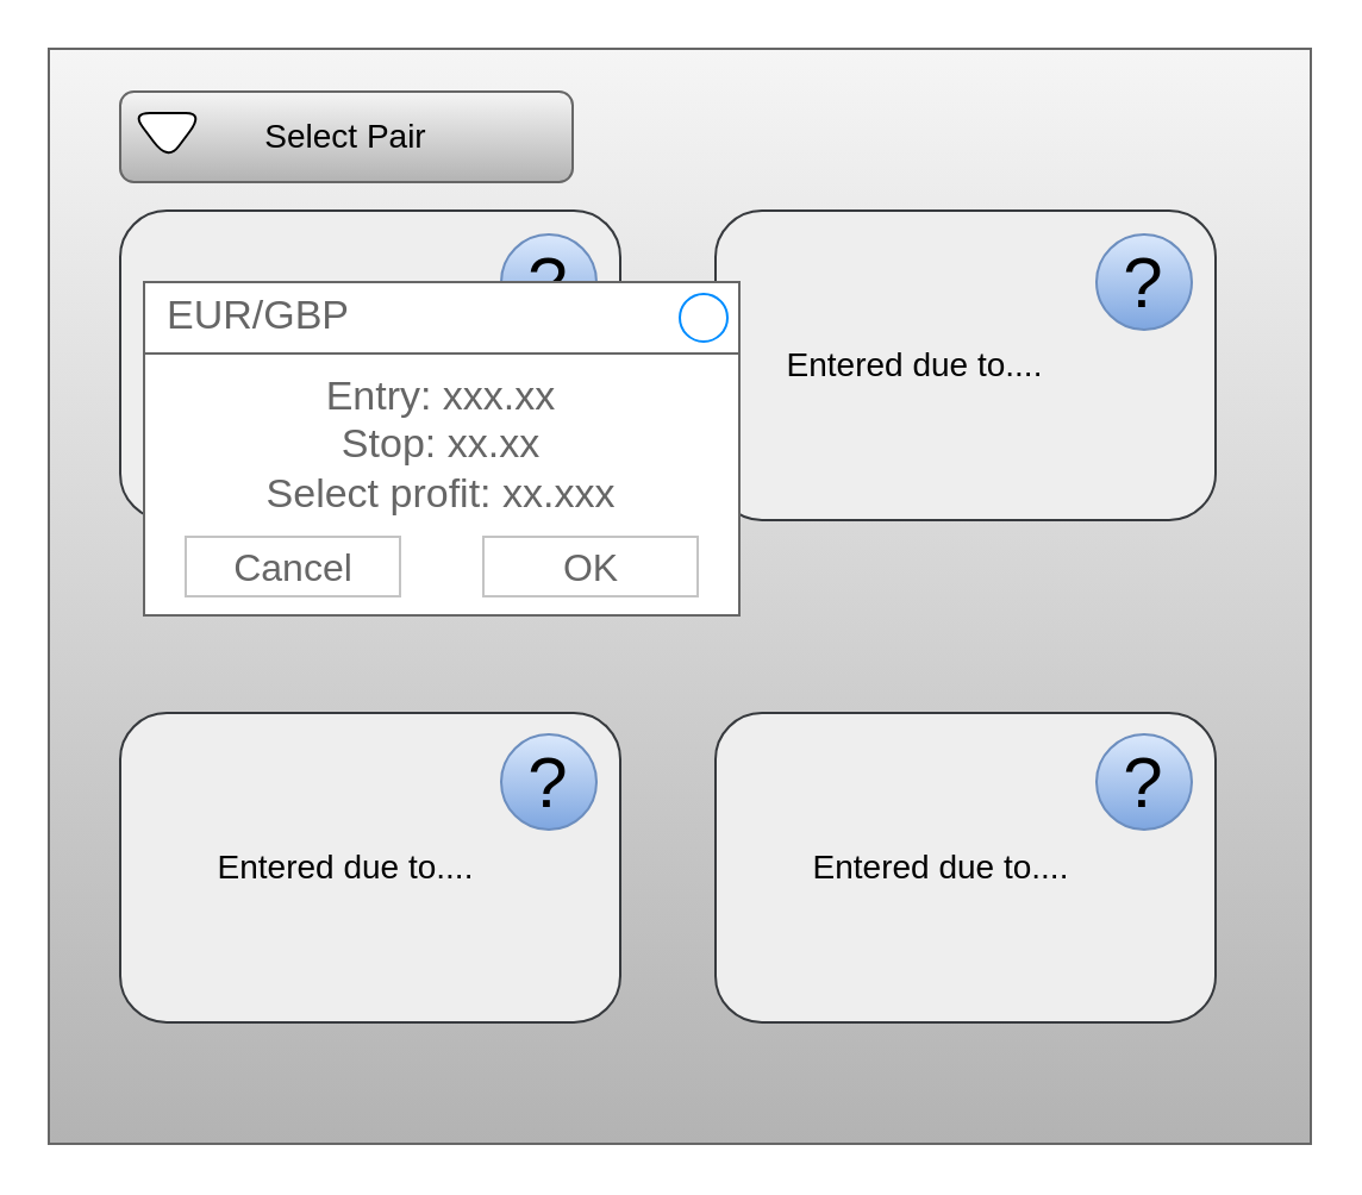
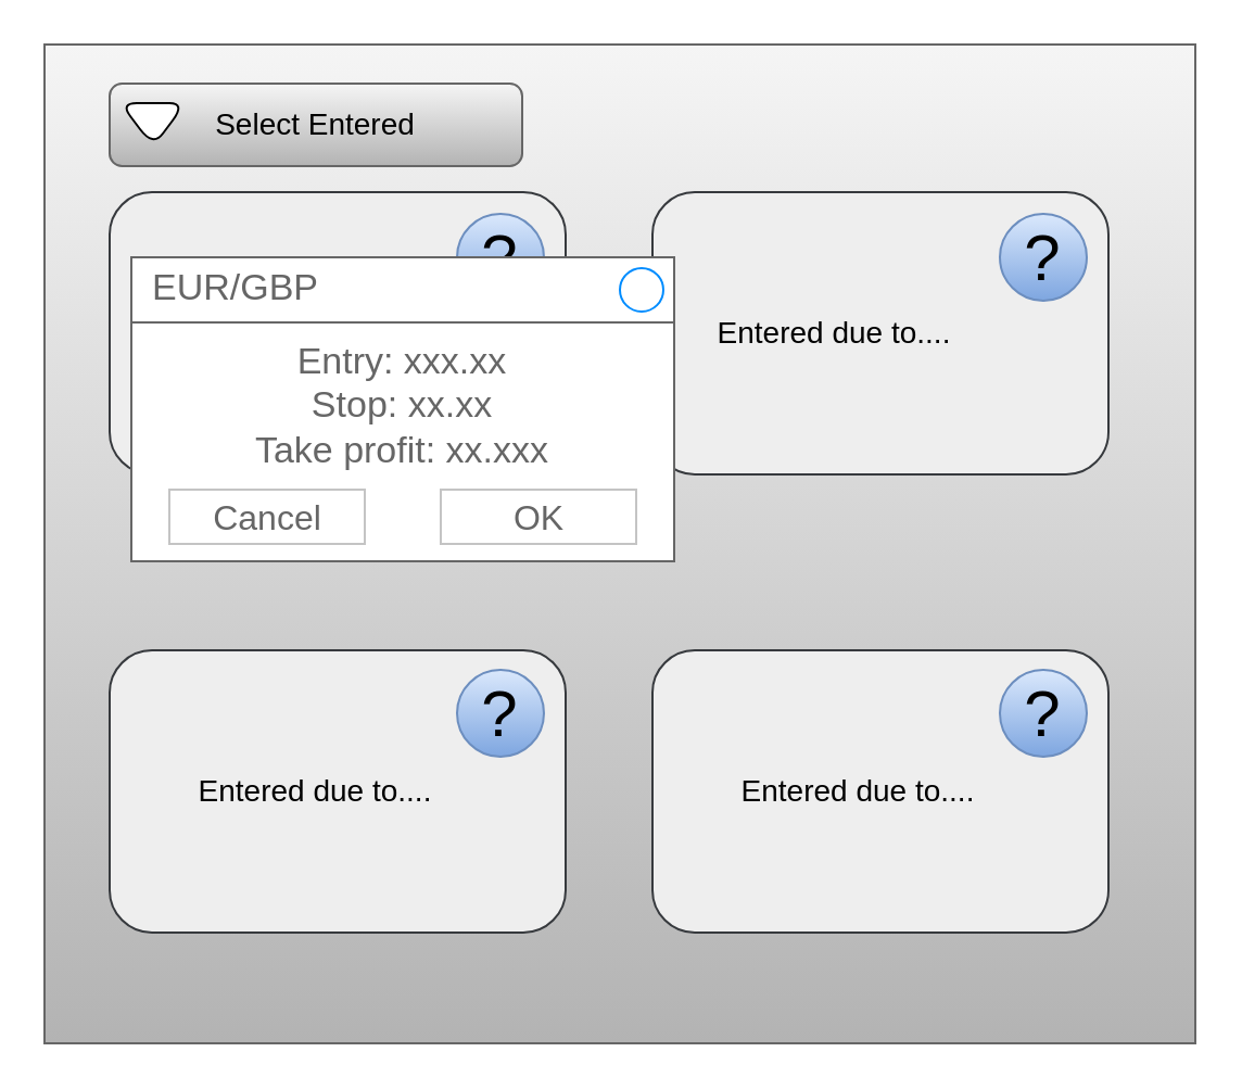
  <mxCell id="0" />
  <mxCell id="1" parent="0" />
  <mxCell id="2" value="" style="whiteSpace=wrap;html=1;fillColor=#f5f5f5;strokeColor=#666666;gradientColor=#b3b3b3;" parent="1" vertex="1"><mxGeometry x="20" y="20" width="530" height="460" as="geometry" /></mxCell>
  <mxCell id="3" value="" style="whiteSpace=wrap;html=1;rounded=1;fillColor=#eeeeee;strokeColor=#36393d;" parent="1" vertex="1"><mxGeometry x="50" y="88" width="210" height="130" as="geometry" /></mxCell>
  <mxCell id="4" value="" style="whiteSpace=wrap;html=1;rounded=1;fillColor=#eeeeee;strokeColor=#36393d;" parent="1" vertex="1"><mxGeometry x="300" y="299" width="210" height="130" as="geometry" /></mxCell>
  <mxCell id="5" value="" style="whiteSpace=wrap;html=1;rounded=1;fillColor=#eeeeee;strokeColor=#36393d;" parent="1" vertex="1"><mxGeometry x="300" y="88" width="210" height="130" as="geometry" /></mxCell>
  <mxCell id="6" value="" style="whiteSpace=wrap;html=1;rounded=1;fillColor=#eeeeee;strokeColor=#36393d;" parent="1" vertex="1"><mxGeometry x="50" y="299" width="210" height="130" as="geometry" /></mxCell>
  <mxCell id="7" value="&lt;font style=&quot;font-size: 30px;&quot;&gt;?&lt;/font&gt;" style="ellipse;whiteSpace=wrap;html=1;rounded=1;fillColor=#dae8fc;gradientColor=#7ea6e0;strokeColor=#6c8ebf;" parent="1" vertex="1"><mxGeometry x="210" y="98" width="40" height="40" as="geometry" /></mxCell>
  <mxCell id="8" value="&lt;font style=&quot;font-size: 30px;&quot;&gt;?&lt;/font&gt;" style="ellipse;whiteSpace=wrap;html=1;rounded=1;fillColor=#dae8fc;gradientColor=#7ea6e0;strokeColor=#6c8ebf;" parent="1" vertex="1"><mxGeometry x="460" y="98" width="40" height="40" as="geometry" /></mxCell>
  <mxCell id="9" value="&lt;font style=&quot;font-size: 30px;&quot;&gt;?&lt;/font&gt;" style="ellipse;whiteSpace=wrap;html=1;rounded=1;fillColor=#dae8fc;gradientColor=#7ea6e0;strokeColor=#6c8ebf;" parent="1" vertex="1"><mxGeometry x="210" y="308" width="40" height="40" as="geometry" /></mxCell>
  <mxCell id="10" value="&lt;font style=&quot;font-size: 30px;&quot;&gt;?&lt;/font&gt;" style="ellipse;whiteSpace=wrap;html=1;rounded=1;fillColor=#dae8fc;gradientColor=#7ea6e0;strokeColor=#6c8ebf;" parent="1" vertex="1"><mxGeometry x="460" y="308" width="40" height="40" as="geometry" /></mxCell>
  <mxCell id="11" value="&lt;font color=&quot;#000000&quot;&gt;Entered due to....&lt;/font&gt;" style="text;strokeColor=none;align=center;fillColor=none;html=1;verticalAlign=middle;whiteSpace=wrap;rounded=0;fontSize=14;" parent="1" vertex="1"><mxGeometry x="330" y="319" width="130" height="90" as="geometry" /></mxCell>
- <mxCell id="12" value="Select Pair" style="html=1;whiteSpace=wrap;container=1;recursiveResize=0;collapsible=0;rounded=1;fontSize=14;fillColor=#f5f5f5;gradientColor=#b3b3b3;strokeColor=#666666;" parent="1" vertex="1"><mxGeometry x="50" y="38" width="190" height="38" as="geometry" /></mxCell>
+ <mxCell id="12" value="Select Entered" style="html=1;whiteSpace=wrap;container=1;recursiveResize=0;collapsible=0;rounded=1;fontSize=14;fillColor=#f5f5f5;gradientColor=#b3b3b3;strokeColor=#666666;" parent="1" vertex="1"><mxGeometry x="50" y="38" width="190" height="38" as="geometry" /></mxCell>
  <mxCell id="13" value="" style="triangle;html=1;whiteSpace=wrap;rounded=1;fontSize=14;fontColor=#000000;rotation=90;" parent="12" vertex="1"><mxGeometry x="10" y="4" width="20" height="30" as="geometry" /></mxCell>
  <mxCell id="14" value="&lt;font color=&quot;#000000&quot;&gt;Entered due to....&lt;/font&gt;" style="text;strokeColor=none;align=center;fillColor=none;html=1;verticalAlign=middle;whiteSpace=wrap;rounded=0;fontSize=14;" parent="1" vertex="1"><mxGeometry x="319" y="108" width="130" height="90" as="geometry" /></mxCell>
  <mxCell id="15" value="&lt;font color=&quot;#000000&quot;&gt;Entered due to....&lt;/font&gt;" style="text;strokeColor=none;align=center;fillColor=none;html=1;verticalAlign=middle;whiteSpace=wrap;rounded=0;fontSize=14;" parent="1" vertex="1"><mxGeometry x="80" y="319" width="130" height="90" as="geometry" /></mxCell>
- <mxCell id="16" value="Entry: xxx.xx&lt;br&gt;Stop: xx.xx&lt;br&gt;Select profit: xx.xxx" style="strokeWidth=1;shadow=0;dashed=0;align=center;html=1;shape=mxgraph.mockup.containers.rrect;rSize=0;strokeColor=#666666;fontColor=#666666;fontSize=17;verticalAlign=top;whiteSpace=wrap;fillColor=#ffffff;spacingTop=32;rounded=1;" parent="1" vertex="1"><mxGeometry x="60" y="118" width="250" height="140" as="geometry" /></mxCell>
+ <mxCell id="16" value="Entry: xxx.xx&lt;br&gt;Stop: xx.xx&lt;br&gt;Take profit: xx.xxx" style="strokeWidth=1;shadow=0;dashed=0;align=center;html=1;shape=mxgraph.mockup.containers.rrect;rSize=0;strokeColor=#666666;fontColor=#666666;fontSize=17;verticalAlign=top;whiteSpace=wrap;fillColor=#ffffff;spacingTop=32;rounded=1;" parent="1" vertex="1"><mxGeometry x="60" y="118" width="250" height="140" as="geometry" /></mxCell>
  <mxCell id="17" value="EUR/GBP" style="strokeWidth=1;shadow=0;dashed=0;align=center;html=1;shape=mxgraph.mockup.containers.rrect;rSize=0;fontSize=17;fontColor=#666666;strokeColor=#666666;align=left;spacingLeft=8;fillColor=none;resizeWidth=1;rounded=1;" parent="16" vertex="1"><mxGeometry width="250" height="30" relative="1" as="geometry" /></mxCell>
  <mxCell id="18" value="" style="shape=ellipse;strokeColor=#008cff;resizable=0;fillColor=none;html=1;rounded=1;fontSize=14;fontColor=#000000;" parent="17" vertex="1"><mxGeometry x="1" y="0.5" width="20" height="20" relative="1" as="geometry"><mxPoint x="-25" y="-10" as="offset" /></mxGeometry></mxCell>
  <mxCell id="19" value="Cancel" style="strokeWidth=1;shadow=0;dashed=0;align=center;html=1;shape=mxgraph.mockup.containers.rrect;rSize=0;fontSize=16;fontColor=#666666;strokeColor=#c4c4c4;whiteSpace=wrap;fillColor=none;rounded=1;" parent="16" vertex="1"><mxGeometry x="0.25" y="1" width="90" height="25" relative="1" as="geometry"><mxPoint x="-45" y="-33" as="offset" /></mxGeometry></mxCell>
  <mxCell id="20" value="OK" style="strokeWidth=1;shadow=0;dashed=0;align=center;html=1;shape=mxgraph.mockup.containers.rrect;rSize=0;fontSize=16;fontColor=#666666;strokeColor=#c4c4c4;whiteSpace=wrap;fillColor=none;rounded=1;" parent="16" vertex="1"><mxGeometry x="0.75" y="1" width="90" height="25" relative="1" as="geometry"><mxPoint x="-45" y="-33" as="offset" /></mxGeometry></mxCell>
